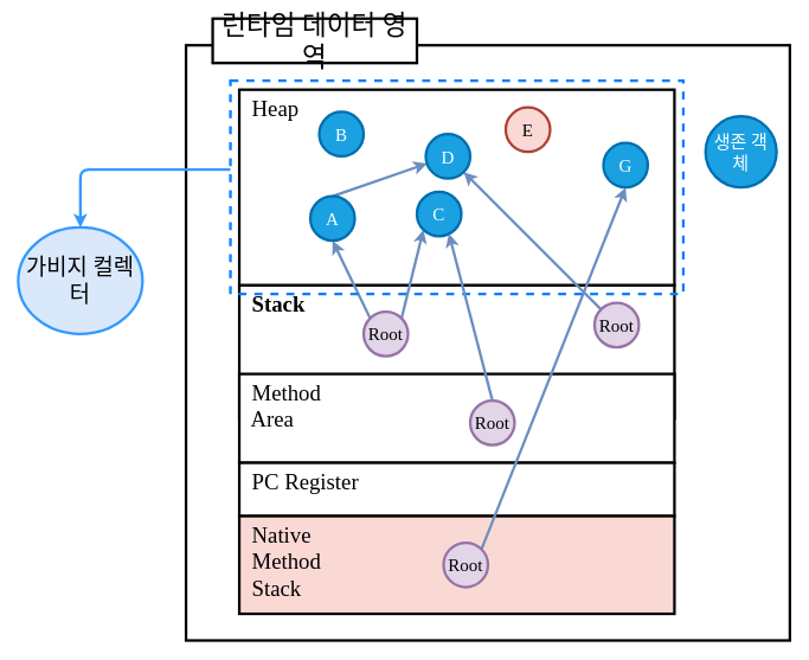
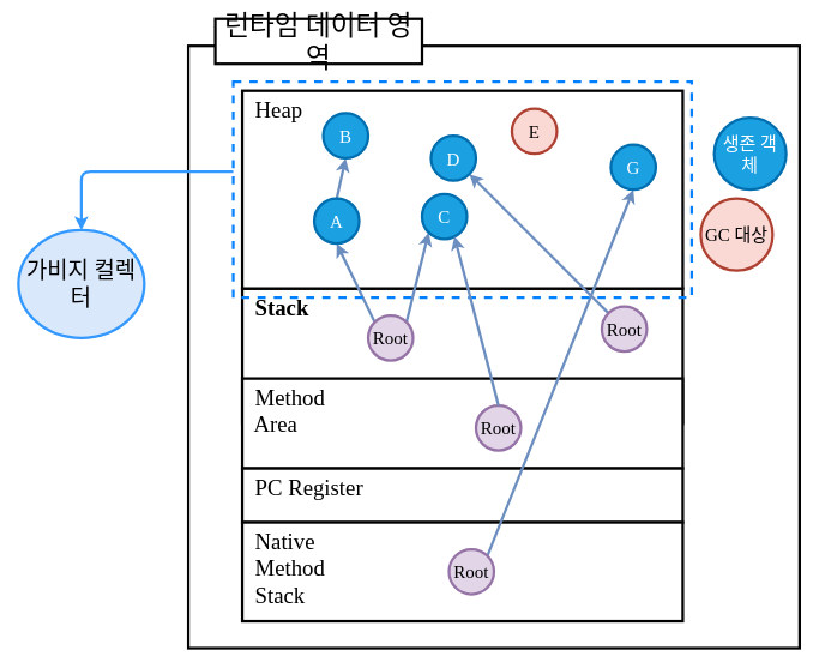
  <mxCell id="0" />
  <mxCell id="1" parent="0" />
  <mxCell id="2" value="" style="rounded=0;whiteSpace=wrap;html=1;strokeWidth=3;fontFamily=배달의민족 주아;fontSize=30;" vertex="1" parent="1"><mxGeometry x="209" y="50" width="680" height="670" as="geometry" /></mxCell>
  <mxCell id="3" value="&amp;nbsp; Stack" style="rounded=0;whiteSpace=wrap;html=1;strokeWidth=3;fontFamily=배달의민족 주아;fontSize=25;verticalAlign=top;align=left;fontStyle=1" vertex="1" parent="1"><mxGeometry x="269" y="320" width="490" height="150" as="geometry" /></mxCell>
  <mxCell id="4" value="&amp;nbsp; Heap" style="rounded=0;whiteSpace=wrap;html=1;strokeWidth=3;fontFamily=배달의민족 주아;fontSize=25;verticalAlign=top;align=left;" vertex="1" parent="1"><mxGeometry x="269" y="100" width="490" height="220" as="geometry" /></mxCell>
  <mxCell id="5" value="&lt;span style=&quot;color: rgb(0, 0, 0); font-weight: 400; text-align: center;&quot;&gt;&amp;nbsp; Method&amp;nbsp;&lt;/span&gt;&lt;div&gt;&lt;span style=&quot;color: rgb(0, 0, 0); font-weight: 400; text-align: center;&quot;&gt;&amp;nbsp; Area&lt;/span&gt;&lt;/div&gt;" style="rounded=0;whiteSpace=wrap;html=1;strokeWidth=3;fontFamily=배달의민족 주아;fontSize=25;verticalAlign=top;align=left;fontStyle=1" vertex="1" parent="1"><mxGeometry x="269" y="420" width="490" height="100" as="geometry" /></mxCell>
  <mxCell id="6" value="&lt;span style=&quot;color: rgb(0, 0, 0); font-weight: 400; text-align: center;&quot;&gt;&amp;nbsp; PC Register&lt;/span&gt;" style="rounded=0;whiteSpace=wrap;html=1;strokeWidth=3;fontFamily=배달의민족 주아;fontSize=25;verticalAlign=top;align=left;fontStyle=1" vertex="1" parent="1"><mxGeometry x="269" y="520" width="490" height="60" as="geometry" /></mxCell>
- <mxCell id="7" value="&lt;span style=&quot;color: rgb(0, 0, 0); font-weight: 400; text-align: center;&quot;&gt;&amp;nbsp; Native&amp;nbsp;&lt;/span&gt;&lt;div&gt;&lt;span style=&quot;color: rgb(0, 0, 0); font-weight: 400; text-align: center;&quot;&gt;&amp;nbsp; Method&amp;nbsp;&lt;/span&gt;&lt;/div&gt;&lt;div&gt;&lt;span style=&quot;color: rgb(0, 0, 0); font-weight: 400; text-align: center;&quot;&gt;&amp;nbsp; Stack&lt;/span&gt;&lt;/div&gt;" style="rounded=0;whiteSpace=wrap;html=1;strokeWidth=3;fontFamily=배달의민족 주아;fontSize=25;verticalAlign=top;align=left;fontStyle=1;fillColor=#fad9d5;" vertex="1" parent="1"><mxGeometry x="269" y="580" width="490" height="110" as="geometry" /></mxCell>
+ <mxCell id="7" value="&lt;span style=&quot;color: rgb(0, 0, 0); font-weight: 400; text-align: center;&quot;&gt;&amp;nbsp; Native&amp;nbsp;&lt;/span&gt;&lt;div&gt;&lt;span style=&quot;color: rgb(0, 0, 0); font-weight: 400; text-align: center;&quot;&gt;&amp;nbsp; Method&amp;nbsp;&lt;/span&gt;&lt;/div&gt;&lt;div&gt;&lt;span style=&quot;color: rgb(0, 0, 0); font-weight: 400; text-align: center;&quot;&gt;&amp;nbsp; Stack&lt;/span&gt;&lt;/div&gt;" style="rounded=0;whiteSpace=wrap;html=1;strokeWidth=3;fontFamily=배달의민족 주아;fontSize=25;verticalAlign=top;align=left;fontStyle=1" vertex="1" parent="1"><mxGeometry x="269" y="580" width="490" height="110" as="geometry" /></mxCell>
  <mxCell id="8" style="edgeStyle=none;html=1;exitX=1;exitY=0;exitDx=0;exitDy=0;entryX=0.5;entryY=1;entryDx=0;entryDy=0;fillColor=#dae8fc;strokeColor=#6c8ebf;strokeWidth=3;" edge="1" parent="1" source="9" target="22"><mxGeometry relative="1" as="geometry" /></mxCell>
  <mxCell id="9" value="Root" style="ellipse;whiteSpace=wrap;html=1;aspect=fixed;fillColor=#e1d5e7;strokeColor=#9673a6;strokeWidth=3;fontFamily=배달의민족 주아;fontSize=20;" vertex="1" parent="1"><mxGeometry x="499" y="610" width="50" height="50" as="geometry" /></mxCell>
  <mxCell id="10" value="Root" style="ellipse;whiteSpace=wrap;html=1;aspect=fixed;fillColor=#e1d5e7;strokeColor=#9673a6;strokeWidth=3;fontFamily=배달의민족 주아;fontSize=20;" vertex="1" parent="1"><mxGeometry x="529" y="450" width="50" height="50" as="geometry" /></mxCell>
  <mxCell id="11" style="edgeStyle=none;html=1;exitX=0;exitY=0;exitDx=0;exitDy=0;entryX=0.5;entryY=1;entryDx=0;entryDy=0;fillColor=#dae8fc;strokeColor=#6c8ebf;strokeWidth=3;" edge="1" parent="1" source="13" target="17"><mxGeometry relative="1" as="geometry" /></mxCell>
  <mxCell id="12" style="edgeStyle=none;html=1;exitX=1;exitY=0;exitDx=0;exitDy=0;entryX=0;entryY=1;entryDx=0;entryDy=0;fillColor=#dae8fc;strokeColor=#6c8ebf;strokeWidth=3;" edge="1" parent="1" source="13" target="20"><mxGeometry relative="1" as="geometry" /></mxCell>
  <mxCell id="13" value="Root" style="ellipse;whiteSpace=wrap;html=1;aspect=fixed;fillColor=#e1d5e7;strokeColor=#9673a6;strokeWidth=3;fontFamily=배달의민족 주아;fontSize=20;" vertex="1" parent="1"><mxGeometry x="409" y="350" width="50" height="50" as="geometry" /></mxCell>
  <mxCell id="14" style="edgeStyle=none;html=1;exitX=0;exitY=0;exitDx=0;exitDy=0;entryX=1;entryY=1;entryDx=0;entryDy=0;fillColor=#dae8fc;strokeColor=#6c8ebf;strokeWidth=3;" edge="1" parent="1" source="15" target="21"><mxGeometry relative="1" as="geometry" /></mxCell>
  <mxCell id="15" value="Root" style="ellipse;whiteSpace=wrap;html=1;aspect=fixed;fillColor=#e1d5e7;strokeColor=#9673a6;strokeWidth=3;fontFamily=배달의민족 주아;fontSize=20;" vertex="1" parent="1"><mxGeometry x="669" y="340" width="50" height="50" as="geometry" /></mxCell>
- <mxCell id="16" style="edgeStyle=none;html=1;exitX=0.5;exitY=0;exitDx=0;exitDy=0;fillColor=#dae8fc;strokeColor=#6c8ebf;strokeWidth=3;" edge="1" parent="1" source="17" target="21"><mxGeometry relative="1" as="geometry" /></mxCell>
+ <mxCell id="16" style="edgeStyle=none;html=1;exitX=0.5;exitY=0;exitDx=0;exitDy=0;entryX=0.5;entryY=1;entryDx=0;entryDy=0;fillColor=#dae8fc;strokeColor=#6c8ebf;strokeWidth=3;" edge="1" parent="1" source="17" target="18"><mxGeometry relative="1" as="geometry" /></mxCell>
  <mxCell id="17" value="A" style="ellipse;whiteSpace=wrap;html=1;aspect=fixed;fillColor=#1ba1e2;strokeColor=#006EAF;strokeWidth=3;fontFamily=배달의민족 주아;fontSize=20;fontColor=#ffffff;" vertex="1" parent="1"><mxGeometry x="349" y="220" width="50" height="50" as="geometry" /></mxCell>
  <mxCell id="18" value="B" style="ellipse;whiteSpace=wrap;html=1;aspect=fixed;fillColor=#1ba1e2;strokeColor=#006EAF;strokeWidth=3;fontFamily=배달의민족 주아;fontSize=20;fontColor=#ffffff;" vertex="1" parent="1"><mxGeometry x="359" y="125" width="50" height="50" as="geometry" /></mxCell>
  <mxCell id="19" value="" style="rounded=0;whiteSpace=wrap;html=1;fillColor=none;strokeWidth=3;dashed=1;strokeColor=#007FFF;" vertex="1" parent="1"><mxGeometry x="259" y="90" width="510" height="240" as="geometry" /></mxCell>
  <mxCell id="20" value="C" style="ellipse;whiteSpace=wrap;html=1;aspect=fixed;fillColor=#1ba1e2;strokeColor=#006EAF;strokeWidth=3;fontFamily=배달의민족 주아;fontSize=20;fontColor=#ffffff;" vertex="1" parent="1"><mxGeometry x="469" y="215" width="50" height="50" as="geometry" /></mxCell>
  <mxCell id="21" value="D" style="ellipse;whiteSpace=wrap;html=1;aspect=fixed;fillColor=#1ba1e2;strokeColor=#006EAF;strokeWidth=3;fontFamily=배달의민족 주아;fontSize=20;fontColor=#ffffff;" vertex="1" parent="1"><mxGeometry x="479" y="150" width="50" height="50" as="geometry" /></mxCell>
  <mxCell id="22" value="G" style="ellipse;whiteSpace=wrap;html=1;aspect=fixed;fillColor=#1ba1e2;strokeColor=#006EAF;strokeWidth=3;fontFamily=배달의민족 주아;fontSize=20;fontColor=#ffffff;" vertex="1" parent="1"><mxGeometry x="679" y="160" width="50" height="50" as="geometry" /></mxCell>
  <mxCell id="23" value="E" style="ellipse;whiteSpace=wrap;html=1;aspect=fixed;fillColor=#fad9d5;strokeColor=#ae4132;strokeWidth=3;fontFamily=배달의민족 주아;fontSize=20;" vertex="1" parent="1"><mxGeometry x="569" y="120" width="50" height="50" as="geometry" /></mxCell>
  <mxCell id="24" style="edgeStyle=none;html=1;exitX=0.5;exitY=0;exitDx=0;exitDy=0;entryX=0.72;entryY=0.94;entryDx=0;entryDy=0;entryPerimeter=0;fillColor=#dae8fc;strokeColor=#6c8ebf;strokeWidth=3;" edge="1" parent="1" source="10" target="20"><mxGeometry relative="1" as="geometry" /></mxCell>
  <mxCell id="25" value="생존 객체" style="ellipse;whiteSpace=wrap;html=1;aspect=fixed;fillColor=#1ba1e2;strokeColor=#006EAF;strokeWidth=3;fontFamily=배달의민족 주아;fontSize=20;fontColor=#ffffff;" vertex="1" parent="1"><mxGeometry x="794" y="130" width="80" height="80" as="geometry" /></mxCell>
+ <mxCell id="26" value="GC 대상" style="ellipse;whiteSpace=wrap;html=1;aspect=fixed;fillColor=#fad9d5;strokeColor=#ae4132;strokeWidth=3;fontFamily=배달의민족 주아;fontSize=20;" vertex="1" parent="1"><mxGeometry x="779" y="220" width="80" height="80" as="geometry" /></mxCell>
  <mxCell id="27" style="edgeStyle=none;html=1;exitX=0;exitY=0.5;exitDx=0;exitDy=0;strokeWidth=3;fillColor=#dae8fc;strokeColor=#3399FF;" edge="1" parent="1" target="28"><mxGeometry relative="1" as="geometry"><mxPoint x="259" y="190" as="sourcePoint" /><Array as="points"><mxPoint x="90" y="190" /></Array></mxGeometry></mxCell>
  <mxCell id="28" value="가비지 컬렉터" style="ellipse;whiteSpace=wrap;html=1;strokeWidth=3;fontFamily=배달의민족 주아;fontSize=25;fillColor=#dae8fc;strokeColor=#3399FF;" vertex="1" parent="1"><mxGeometry x="20" y="255" width="140" height="120" as="geometry" /></mxCell>
  <mxCell id="29" value="런타임 데이터 영역" style="rounded=0;whiteSpace=wrap;html=1;strokeWidth=3;fontFamily=배달의민족 주아;fontSize=30;" vertex="1" parent="1"><mxGeometry x="239" y="20" width="230" height="50" as="geometry" /></mxCell>
